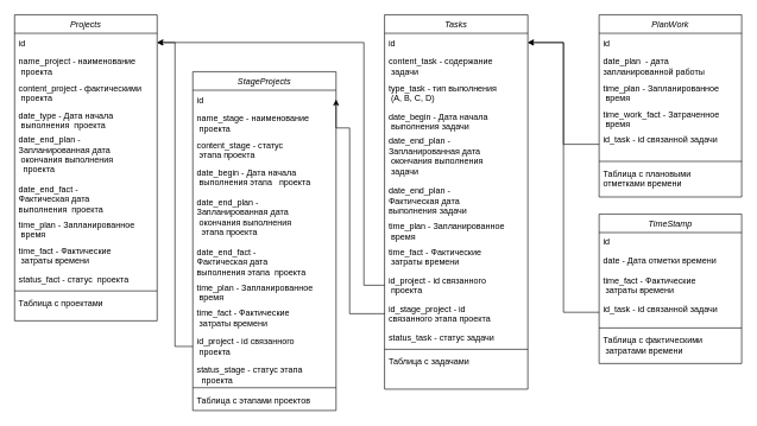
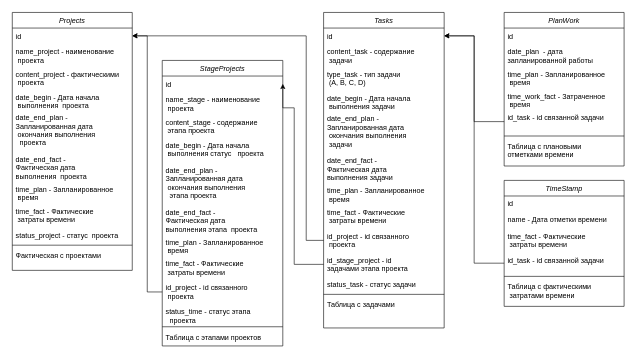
  <mxCell id="0" />
  <mxCell id="1" parent="0" />
  <mxCell id="2" value="Tasks" style="swimlane;fontStyle=2;align=center;verticalAlign=top;childLayout=stackLayout;horizontal=1;startSize=26;horizontalStack=0;resizeParent=1;resizeLast=0;collapsible=1;marginBottom=0;rounded=0;shadow=0;strokeWidth=1;" parent="1" vertex="1"><mxGeometry x="539" y="20" width="201" height="526" as="geometry"><mxRectangle x="230" y="140" width="160" height="26" as="alternateBounds" /></mxGeometry></mxCell>
  <mxCell id="3" value="id " style="text;align=left;verticalAlign=top;spacingLeft=4;spacingRight=4;overflow=hidden;rotatable=0;points=[[0,0.5],[1,0.5]];portConstraint=eastwest;" parent="2" vertex="1"><mxGeometry y="26" width="201" height="26" as="geometry" /></mxCell>
  <mxCell id="4" value="content_task - содержание&#10; задачи" style="text;align=left;verticalAlign=top;spacingLeft=4;spacingRight=4;overflow=hidden;rotatable=0;points=[[0,0.5],[1,0.5]];portConstraint=eastwest;rounded=0;shadow=0;html=0;" parent="2" vertex="1"><mxGeometry y="52" width="201" height="38" as="geometry" /></mxCell>
- <mxCell id="5" value="type_task - тип выполнения&#10; (A, B, C, D)" style="text;align=left;verticalAlign=top;spacingLeft=4;spacingRight=4;overflow=hidden;rotatable=0;points=[[0,0.5],[1,0.5]];portConstraint=eastwest;rounded=0;shadow=0;html=0;" parent="2" vertex="1"><mxGeometry y="90" width="201" height="40" as="geometry" /></mxCell>
+ <mxCell id="5" value="type_task - тип задачи&#10; (A, B, C, D)" style="text;align=left;verticalAlign=top;spacingLeft=4;spacingRight=4;overflow=hidden;rotatable=0;points=[[0,0.5],[1,0.5]];portConstraint=eastwest;rounded=0;shadow=0;html=0;" parent="2" vertex="1"><mxGeometry y="90" width="201" height="40" as="geometry" /></mxCell>
  <mxCell id="6" value="date_begin - Дата начала&#10; выполнения задачи" style="text;align=left;verticalAlign=top;spacingLeft=4;spacingRight=4;overflow=hidden;rotatable=0;points=[[0,0.5],[1,0.5]];portConstraint=eastwest;rounded=0;shadow=0;html=0;" parent="2" vertex="1"><mxGeometry y="130" width="201" height="34" as="geometry" /></mxCell>
  <mxCell id="7" value="date_end_plan - &#10;Запланированная дата&#10; окончания выполнения&#10; задачи" style="text;align=left;verticalAlign=top;spacingLeft=4;spacingRight=4;overflow=hidden;rotatable=0;points=[[0,0.5],[1,0.5]];portConstraint=eastwest;rounded=0;shadow=0;html=0;" parent="2" vertex="1"><mxGeometry y="164" width="201" height="70" as="geometry" /></mxCell>
- <mxCell id="8" value="date_end_plan - &#10;Фактическая дата &#10;выполнения задачи" style="text;align=left;verticalAlign=top;spacingLeft=4;spacingRight=4;overflow=hidden;rotatable=0;points=[[0,0.5],[1,0.5]];portConstraint=eastwest;rounded=0;shadow=0;html=0;" parent="2" vertex="1"><mxGeometry y="234" width="201" height="50" as="geometry" /></mxCell>
+ <mxCell id="8" value="date_end_fact - &#10;Фактическая дата &#10;выполнения задачи" style="text;align=left;verticalAlign=top;spacingLeft=4;spacingRight=4;overflow=hidden;rotatable=0;points=[[0,0.5],[1,0.5]];portConstraint=eastwest;rounded=0;shadow=0;html=0;" parent="2" vertex="1"><mxGeometry y="234" width="201" height="50" as="geometry" /></mxCell>
  <mxCell id="9" value="time_plan - Запланированное&#10; время" style="text;align=left;verticalAlign=top;spacingLeft=4;spacingRight=4;overflow=hidden;rotatable=0;points=[[0,0.5],[1,0.5]];portConstraint=eastwest;rounded=0;shadow=0;html=0;" parent="2" vertex="1"><mxGeometry y="284" width="201" height="36" as="geometry" /></mxCell>
  <mxCell id="10" value="time_fact - Фактические&#10; затраты времени" style="text;align=left;verticalAlign=top;spacingLeft=4;spacingRight=4;overflow=hidden;rotatable=0;points=[[0,0.5],[1,0.5]];portConstraint=eastwest;rounded=0;shadow=0;html=0;" parent="2" vertex="1"><mxGeometry y="320" width="201" height="40" as="geometry" /></mxCell>
  <mxCell id="11" value="id_project - id связанного&#10; проекта" style="text;align=left;verticalAlign=top;spacingLeft=4;spacingRight=4;overflow=hidden;rotatable=0;points=[[0,0.5],[1,0.5]];portConstraint=eastwest;rounded=0;shadow=0;html=0;" parent="2" vertex="1"><mxGeometry y="360" width="201" height="40" as="geometry" /></mxCell>
- <mxCell id="12" value="id_stage_project - id &#10;связанного этапа проекта" style="text;align=left;verticalAlign=top;spacingLeft=4;spacingRight=4;overflow=hidden;rotatable=0;points=[[0,0.5],[1,0.5]];portConstraint=eastwest;rounded=0;shadow=0;html=0;" parent="2" vertex="1"><mxGeometry y="400" width="201" height="40" as="geometry" /></mxCell>
+ <mxCell id="12" value="id_stage_project - id &#10;задачами этапа проекта" style="text;align=left;verticalAlign=top;spacingLeft=4;spacingRight=4;overflow=hidden;rotatable=0;points=[[0,0.5],[1,0.5]];portConstraint=eastwest;rounded=0;shadow=0;html=0;" parent="2" vertex="1"><mxGeometry y="400" width="201" height="40" as="geometry" /></mxCell>
  <mxCell id="13" value="status_task - статус задачи" style="text;align=left;verticalAlign=top;spacingLeft=4;spacingRight=4;overflow=hidden;rotatable=0;points=[[0,0.5],[1,0.5]];portConstraint=eastwest;rounded=0;shadow=0;html=0;" parent="2" vertex="1"><mxGeometry y="440" width="201" height="26" as="geometry" /></mxCell>
  <mxCell id="14" value="" style="line;html=1;strokeWidth=1;align=left;verticalAlign=middle;spacingTop=-1;spacingLeft=3;spacingRight=3;rotatable=0;labelPosition=right;points=[];portConstraint=eastwest;" parent="2" vertex="1"><mxGeometry y="466" width="201" height="8" as="geometry" /></mxCell>
  <mxCell id="15" value="Таблица с задачами" style="text;align=left;verticalAlign=top;spacingLeft=4;spacingRight=4;overflow=hidden;rotatable=0;points=[[0,0.5],[1,0.5]];portConstraint=eastwest;" parent="2" vertex="1"><mxGeometry y="474" width="201" height="26" as="geometry" /></mxCell>
  <mxCell id="16" value="Projects" style="swimlane;fontStyle=2;align=center;verticalAlign=top;childLayout=stackLayout;horizontal=1;startSize=26;horizontalStack=0;resizeParent=1;resizeLast=0;collapsible=1;marginBottom=0;rounded=0;shadow=0;strokeWidth=1;" parent="1" vertex="1"><mxGeometry x="20" y="20" width="200" height="430" as="geometry"><mxRectangle x="230" y="140" width="160" height="26" as="alternateBounds" /></mxGeometry></mxCell>
  <mxCell id="17" value="id " style="text;align=left;verticalAlign=top;spacingLeft=4;spacingRight=4;overflow=hidden;rotatable=0;points=[[0,0.5],[1,0.5]];portConstraint=eastwest;" parent="16" vertex="1"><mxGeometry y="26" width="200" height="26" as="geometry" /></mxCell>
  <mxCell id="18" value="name_project - наименование&#10; проекта" style="text;align=left;verticalAlign=top;spacingLeft=4;spacingRight=4;overflow=hidden;rotatable=0;points=[[0,0.5],[1,0.5]];portConstraint=eastwest;rounded=0;shadow=0;html=0;" parent="16" vertex="1"><mxGeometry y="52" width="200" height="38" as="geometry" /></mxCell>
  <mxCell id="19" value="content_project - фактическими&#10; проекта" style="text;align=left;verticalAlign=top;spacingLeft=4;spacingRight=4;overflow=hidden;rotatable=0;points=[[0,0.5],[1,0.5]];portConstraint=eastwest;rounded=0;shadow=0;html=0;" parent="16" vertex="1"><mxGeometry y="90" width="200" height="38" as="geometry" /></mxCell>
- <mxCell id="20" value="date_type - Дата начала&#10; выполнения  проекта" style="text;align=left;verticalAlign=top;spacingLeft=4;spacingRight=4;overflow=hidden;rotatable=0;points=[[0,0.5],[1,0.5]];portConstraint=eastwest;rounded=0;shadow=0;html=0;" parent="16" vertex="1"><mxGeometry y="128" width="200" height="34" as="geometry" /></mxCell>
+ <mxCell id="20" value="date_begin - Дата начала&#10; выполнения  проекта" style="text;align=left;verticalAlign=top;spacingLeft=4;spacingRight=4;overflow=hidden;rotatable=0;points=[[0,0.5],[1,0.5]];portConstraint=eastwest;rounded=0;shadow=0;html=0;" parent="16" vertex="1"><mxGeometry y="128" width="200" height="34" as="geometry" /></mxCell>
  <mxCell id="21" value="date_end_plan - &#10;Запланированная дата&#10; окончания выполнения&#10;  проекта" style="text;align=left;verticalAlign=top;spacingLeft=4;spacingRight=4;overflow=hidden;rotatable=0;points=[[0,0.5],[1,0.5]];portConstraint=eastwest;rounded=0;shadow=0;html=0;" parent="16" vertex="1"><mxGeometry y="162" width="200" height="70" as="geometry" /></mxCell>
  <mxCell id="22" value="date_end_fact - &#10;Фактическая дата &#10;выполнения  проекта" style="text;align=left;verticalAlign=top;spacingLeft=4;spacingRight=4;overflow=hidden;rotatable=0;points=[[0,0.5],[1,0.5]];portConstraint=eastwest;rounded=0;shadow=0;html=0;" parent="16" vertex="1"><mxGeometry y="232" width="200" height="50" as="geometry" /></mxCell>
  <mxCell id="23" value="time_plan - Запланированное&#10; время" style="text;align=left;verticalAlign=top;spacingLeft=4;spacingRight=4;overflow=hidden;rotatable=0;points=[[0,0.5],[1,0.5]];portConstraint=eastwest;rounded=0;shadow=0;html=0;" parent="16" vertex="1"><mxGeometry y="282" width="200" height="36" as="geometry" /></mxCell>
  <mxCell id="24" value="time_fact - Фактические&#10; затраты времени" style="text;align=left;verticalAlign=top;spacingLeft=4;spacingRight=4;overflow=hidden;rotatable=0;points=[[0,0.5],[1,0.5]];portConstraint=eastwest;rounded=0;shadow=0;html=0;" parent="16" vertex="1"><mxGeometry y="318" width="200" height="40" as="geometry" /></mxCell>
- <mxCell id="25" value="status_fact - статус  проекта" style="text;align=left;verticalAlign=top;spacingLeft=4;spacingRight=4;overflow=hidden;rotatable=0;points=[[0,0.5],[1,0.5]];portConstraint=eastwest;rounded=0;shadow=0;html=0;" parent="16" vertex="1"><mxGeometry y="358" width="200" height="26" as="geometry" /></mxCell>
+ <mxCell id="25" value="status_project - статус  проекта" style="text;align=left;verticalAlign=top;spacingLeft=4;spacingRight=4;overflow=hidden;rotatable=0;points=[[0,0.5],[1,0.5]];portConstraint=eastwest;rounded=0;shadow=0;html=0;" parent="16" vertex="1"><mxGeometry y="358" width="200" height="26" as="geometry" /></mxCell>
  <mxCell id="26" value="" style="line;html=1;strokeWidth=1;align=left;verticalAlign=middle;spacingTop=-1;spacingLeft=3;spacingRight=3;rotatable=0;labelPosition=right;points=[];portConstraint=eastwest;" parent="16" vertex="1"><mxGeometry y="384" width="200" height="8" as="geometry" /></mxCell>
- <mxCell id="27" value="Таблица с проектами" style="text;align=left;verticalAlign=top;spacingLeft=4;spacingRight=4;overflow=hidden;rotatable=0;points=[[0,0.5],[1,0.5]];portConstraint=eastwest;" parent="16" vertex="1"><mxGeometry y="392" width="200" height="28" as="geometry" /></mxCell>
+ <mxCell id="27" value="Фактическая с проектами" style="text;align=left;verticalAlign=top;spacingLeft=4;spacingRight=4;overflow=hidden;rotatable=0;points=[[0,0.5],[1,0.5]];portConstraint=eastwest;" parent="16" vertex="1"><mxGeometry y="392" width="200" height="28" as="geometry" /></mxCell>
  <mxCell id="28" value="StageProjects" style="swimlane;fontStyle=2;align=center;verticalAlign=top;childLayout=stackLayout;horizontal=1;startSize=26;horizontalStack=0;resizeParent=1;resizeLast=0;collapsible=1;marginBottom=0;rounded=0;shadow=0;strokeWidth=1;" parent="1" vertex="1"><mxGeometry x="270" y="100" width="201" height="476" as="geometry"><mxRectangle x="230" y="140" width="160" height="26" as="alternateBounds" /></mxGeometry></mxCell>
  <mxCell id="29" value="id " style="text;align=left;verticalAlign=top;spacingLeft=4;spacingRight=4;overflow=hidden;rotatable=0;points=[[0,0.5],[1,0.5]];portConstraint=eastwest;" parent="28" vertex="1"><mxGeometry y="26" width="201" height="26" as="geometry" /></mxCell>
  <mxCell id="30" value="name_stage - наименование&#10; проекта" style="text;align=left;verticalAlign=top;spacingLeft=4;spacingRight=4;overflow=hidden;rotatable=0;points=[[0,0.5],[1,0.5]];portConstraint=eastwest;rounded=0;shadow=0;html=0;" parent="28" vertex="1"><mxGeometry y="52" width="201" height="38" as="geometry" /></mxCell>
- <mxCell id="31" value="content_stage - статус&#10; этапа проекта" style="text;align=left;verticalAlign=top;spacingLeft=4;spacingRight=4;overflow=hidden;rotatable=0;points=[[0,0.5],[1,0.5]];portConstraint=eastwest;rounded=0;shadow=0;html=0;" parent="28" vertex="1"><mxGeometry y="90" width="201" height="38" as="geometry" /></mxCell>
- <mxCell id="32" value="date_begin - Дата начала&#10; выполнения этапа   проекта" style="text;align=left;verticalAlign=top;spacingLeft=4;spacingRight=4;overflow=hidden;rotatable=0;points=[[0,0.5],[1,0.5]];portConstraint=eastwest;rounded=0;shadow=0;html=0;" parent="28" vertex="1"><mxGeometry y="128" width="201" height="42" as="geometry" /></mxCell>
+ <mxCell id="31" value="content_stage - содержание&#10; этапа проекта" style="text;align=left;verticalAlign=top;spacingLeft=4;spacingRight=4;overflow=hidden;rotatable=0;points=[[0,0.5],[1,0.5]];portConstraint=eastwest;rounded=0;shadow=0;html=0;" parent="28" vertex="1"><mxGeometry y="90" width="201" height="38" as="geometry" /></mxCell>
+ <mxCell id="32" value="date_begin - Дата начала&#10; выполнения статус   проекта" style="text;align=left;verticalAlign=top;spacingLeft=4;spacingRight=4;overflow=hidden;rotatable=0;points=[[0,0.5],[1,0.5]];portConstraint=eastwest;rounded=0;shadow=0;html=0;" parent="28" vertex="1"><mxGeometry y="128" width="201" height="42" as="geometry" /></mxCell>
  <mxCell id="33" value="date_end_plan - &#10;Запланированная дата&#10; окончания выполнения&#10;  этапа проекта" style="text;align=left;verticalAlign=top;spacingLeft=4;spacingRight=4;overflow=hidden;rotatable=0;points=[[0,0.5],[1,0.5]];portConstraint=eastwest;rounded=0;shadow=0;html=0;" parent="28" vertex="1"><mxGeometry y="170" width="201" height="70" as="geometry" /></mxCell>
  <mxCell id="34" value="date_end_fact - &#10;Фактическая дата &#10;выполнения этапа  проекта" style="text;align=left;verticalAlign=top;spacingLeft=4;spacingRight=4;overflow=hidden;rotatable=0;points=[[0,0.5],[1,0.5]];portConstraint=eastwest;rounded=0;shadow=0;html=0;" parent="28" vertex="1"><mxGeometry y="240" width="201" height="50" as="geometry" /></mxCell>
  <mxCell id="35" value="time_plan - Запланированное&#10; время" style="text;align=left;verticalAlign=top;spacingLeft=4;spacingRight=4;overflow=hidden;rotatable=0;points=[[0,0.5],[1,0.5]];portConstraint=eastwest;rounded=0;shadow=0;html=0;" parent="28" vertex="1"><mxGeometry y="290" width="201" height="36" as="geometry" /></mxCell>
  <mxCell id="36" value="time_fact - Фактические&#10; затраты времени" style="text;align=left;verticalAlign=top;spacingLeft=4;spacingRight=4;overflow=hidden;rotatable=0;points=[[0,0.5],[1,0.5]];portConstraint=eastwest;rounded=0;shadow=0;html=0;" parent="28" vertex="1"><mxGeometry y="326" width="201" height="40" as="geometry" /></mxCell>
  <mxCell id="37" value="id_project - id связанного&#10; проекта" style="text;align=left;verticalAlign=top;spacingLeft=4;spacingRight=4;overflow=hidden;rotatable=0;points=[[0,0.5],[1,0.5]];portConstraint=eastwest;rounded=0;shadow=0;html=0;" parent="28" vertex="1"><mxGeometry y="366" width="201" height="40" as="geometry" /></mxCell>
- <mxCell id="38" value="status_stage - статус этапа &#10;  проекта" style="text;align=left;verticalAlign=top;spacingLeft=4;spacingRight=4;overflow=hidden;rotatable=0;points=[[0,0.5],[1,0.5]];portConstraint=eastwest;rounded=0;shadow=0;html=0;" parent="28" vertex="1"><mxGeometry y="406" width="201" height="34" as="geometry" /></mxCell>
+ <mxCell id="38" value="status_time - статус этапа &#10;  проекта" style="text;align=left;verticalAlign=top;spacingLeft=4;spacingRight=4;overflow=hidden;rotatable=0;points=[[0,0.5],[1,0.5]];portConstraint=eastwest;rounded=0;shadow=0;html=0;" parent="28" vertex="1"><mxGeometry y="406" width="201" height="34" as="geometry" /></mxCell>
  <mxCell id="39" value="" style="line;html=1;strokeWidth=1;align=left;verticalAlign=middle;spacingTop=-1;spacingLeft=3;spacingRight=3;rotatable=0;labelPosition=right;points=[];portConstraint=eastwest;" parent="28" vertex="1"><mxGeometry y="440" width="201" height="8" as="geometry" /></mxCell>
  <mxCell id="40" value="Таблица с этапами проектов" style="text;align=left;verticalAlign=top;spacingLeft=4;spacingRight=4;overflow=hidden;rotatable=0;points=[[0,0.5],[1,0.5]];portConstraint=eastwest;" parent="28" vertex="1"><mxGeometry y="448" width="201" height="26" as="geometry" /></mxCell>
  <mxCell id="41" value="PlanWork" style="swimlane;fontStyle=2;align=center;verticalAlign=top;childLayout=stackLayout;horizontal=1;startSize=26;horizontalStack=0;resizeParent=1;resizeLast=0;collapsible=1;marginBottom=0;rounded=0;shadow=0;strokeWidth=1;" parent="1" vertex="1"><mxGeometry x="840" y="20" width="200" height="256" as="geometry"><mxRectangle x="230" y="140" width="160" height="26" as="alternateBounds" /></mxGeometry></mxCell>
  <mxCell id="42" value="id " style="text;align=left;verticalAlign=top;spacingLeft=4;spacingRight=4;overflow=hidden;rotatable=0;points=[[0,0.5],[1,0.5]];portConstraint=eastwest;" parent="41" vertex="1"><mxGeometry y="26" width="200" height="26" as="geometry" /></mxCell>
  <mxCell id="43" value="date_plan  - дата  &#10;запланированной работы" style="text;align=left;verticalAlign=top;spacingLeft=4;spacingRight=4;overflow=hidden;rotatable=0;points=[[0,0.5],[1,0.5]];portConstraint=eastwest;rounded=0;shadow=0;html=0;" parent="41" vertex="1"><mxGeometry y="52" width="200" height="38" as="geometry" /></mxCell>
  <mxCell id="44" value="time_plan - Запланированное&#10; время" style="text;align=left;verticalAlign=top;spacingLeft=4;spacingRight=4;overflow=hidden;rotatable=0;points=[[0,0.5],[1,0.5]];portConstraint=eastwest;rounded=0;shadow=0;html=0;" parent="41" vertex="1"><mxGeometry y="90" width="200" height="36" as="geometry" /></mxCell>
  <mxCell id="45" value="time_work_fact - Затраченное&#10; время" style="text;align=left;verticalAlign=top;spacingLeft=4;spacingRight=4;overflow=hidden;rotatable=0;points=[[0,0.5],[1,0.5]];portConstraint=eastwest;rounded=0;shadow=0;html=0;" parent="41" vertex="1"><mxGeometry y="126" width="200" height="36" as="geometry" /></mxCell>
  <mxCell id="46" value="id_task - id связанной задачи" style="text;align=left;verticalAlign=top;spacingLeft=4;spacingRight=4;overflow=hidden;rotatable=0;points=[[0,0.5],[1,0.5]];portConstraint=eastwest;rounded=0;shadow=0;html=0;" parent="41" vertex="1"><mxGeometry y="162" width="200" height="40" as="geometry" /></mxCell>
  <mxCell id="47" value="" style="line;html=1;strokeWidth=1;align=left;verticalAlign=middle;spacingTop=-1;spacingLeft=3;spacingRight=3;rotatable=0;labelPosition=right;points=[];portConstraint=eastwest;" parent="41" vertex="1"><mxGeometry y="202" width="200" height="8" as="geometry" /></mxCell>
  <mxCell id="48" value="Таблица с плановыми &#10;отметками времени" style="text;align=left;verticalAlign=top;spacingLeft=4;spacingRight=4;overflow=hidden;rotatable=0;points=[[0,0.5],[1,0.5]];portConstraint=eastwest;rounded=0;shadow=0;html=0;" parent="41" vertex="1"><mxGeometry y="210" width="200" height="46" as="geometry" /></mxCell>
  <mxCell id="49" value="TimeStamp" style="swimlane;fontStyle=2;align=center;verticalAlign=top;childLayout=stackLayout;horizontal=1;startSize=26;horizontalStack=0;resizeParent=1;resizeLast=0;collapsible=1;marginBottom=0;rounded=0;shadow=0;strokeWidth=1;" parent="1" vertex="1"><mxGeometry x="840" y="300" width="200" height="210" as="geometry"><mxRectangle x="230" y="140" width="160" height="26" as="alternateBounds" /></mxGeometry></mxCell>
  <mxCell id="50" value="id " style="text;align=left;verticalAlign=top;spacingLeft=4;spacingRight=4;overflow=hidden;rotatable=0;points=[[0,0.5],[1,0.5]];portConstraint=eastwest;" parent="49" vertex="1"><mxGeometry y="26" width="200" height="26" as="geometry" /></mxCell>
- <mxCell id="51" value="date - Дата отметки времени" style="text;align=left;verticalAlign=top;spacingLeft=4;spacingRight=4;overflow=hidden;rotatable=0;points=[[0,0.5],[1,0.5]];portConstraint=eastwest;rounded=0;shadow=0;html=0;" parent="49" vertex="1"><mxGeometry y="52" width="200" height="28" as="geometry" /></mxCell>
+ <mxCell id="51" value="name - Дата отметки времени" style="text;align=left;verticalAlign=top;spacingLeft=4;spacingRight=4;overflow=hidden;rotatable=0;points=[[0,0.5],[1,0.5]];portConstraint=eastwest;rounded=0;shadow=0;html=0;" parent="49" vertex="1"><mxGeometry y="52" width="200" height="28" as="geometry" /></mxCell>
  <mxCell id="52" value="time_fact - Фактические&#10; затраты времени" style="text;align=left;verticalAlign=top;spacingLeft=4;spacingRight=4;overflow=hidden;rotatable=0;points=[[0,0.5],[1,0.5]];portConstraint=eastwest;rounded=0;shadow=0;html=0;" parent="49" vertex="1"><mxGeometry y="80" width="200" height="40" as="geometry" /></mxCell>
  <mxCell id="53" value="id_task - id связанной задачи" style="text;align=left;verticalAlign=top;spacingLeft=4;spacingRight=4;overflow=hidden;rotatable=0;points=[[0,0.5],[1,0.5]];portConstraint=eastwest;rounded=0;shadow=0;html=0;" parent="49" vertex="1"><mxGeometry y="120" width="200" height="36" as="geometry" /></mxCell>
  <mxCell id="54" value="" style="line;html=1;strokeWidth=1;align=left;verticalAlign=middle;spacingTop=-1;spacingLeft=3;spacingRight=3;rotatable=0;labelPosition=right;points=[];portConstraint=eastwest;" parent="49" vertex="1"><mxGeometry y="156" width="200" height="8" as="geometry" /></mxCell>
  <mxCell id="55" value="Таблица с фактическими&#10; затратами времени" style="text;align=left;verticalAlign=top;spacingLeft=4;spacingRight=4;overflow=hidden;rotatable=0;points=[[0,0.5],[1,0.5]];portConstraint=eastwest;rounded=0;shadow=0;html=0;" parent="49" vertex="1"><mxGeometry y="164" width="200" height="46" as="geometry" /></mxCell>
  <mxCell id="56" style="edgeStyle=orthogonalEdgeStyle;rounded=0;orthogonalLoop=1;jettySize=auto;html=1;entryX=1;entryY=0.5;entryDx=0;entryDy=0;" parent="1" source="11" target="17" edge="1"><mxGeometry relative="1" as="geometry"><Array as="points"><mxPoint x="510" y="400" /><mxPoint x="510" y="59" /></Array></mxGeometry></mxCell>
  <mxCell id="57" style="edgeStyle=orthogonalEdgeStyle;rounded=0;orthogonalLoop=1;jettySize=auto;html=1;entryX=1;entryY=0.5;entryDx=0;entryDy=0;" parent="1" source="37" target="17" edge="1"><mxGeometry relative="1" as="geometry" /></mxCell>
  <mxCell id="58" style="edgeStyle=orthogonalEdgeStyle;rounded=0;orthogonalLoop=1;jettySize=auto;html=1;entryX=1;entryY=0.5;entryDx=0;entryDy=0;" parent="1" source="12" target="29" edge="1"><mxGeometry relative="1" as="geometry"><Array as="points"><mxPoint x="490" y="440" /><mxPoint x="490" y="179" /></Array></mxGeometry></mxCell>
  <mxCell id="59" style="edgeStyle=orthogonalEdgeStyle;rounded=0;orthogonalLoop=1;jettySize=auto;html=1;entryX=1;entryY=0.5;entryDx=0;entryDy=0;" parent="1" source="53" target="3" edge="1"><mxGeometry relative="1" as="geometry" /></mxCell>
  <mxCell id="60" style="edgeStyle=orthogonalEdgeStyle;rounded=0;orthogonalLoop=1;jettySize=auto;html=1;entryX=1;entryY=0.5;entryDx=0;entryDy=0;" parent="1" source="46" target="3" edge="1"><mxGeometry relative="1" as="geometry" /></mxCell>
